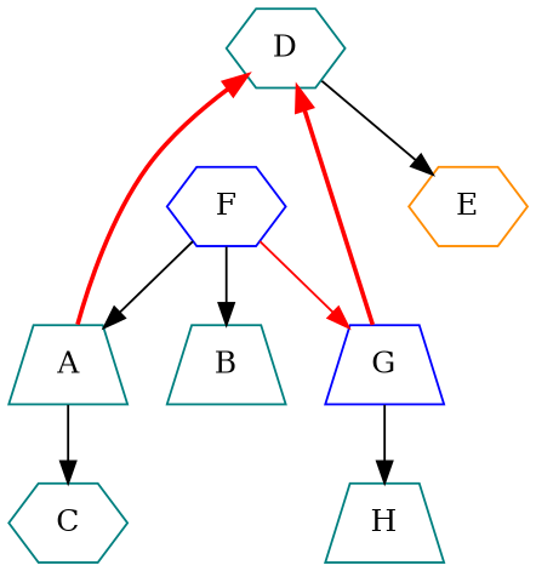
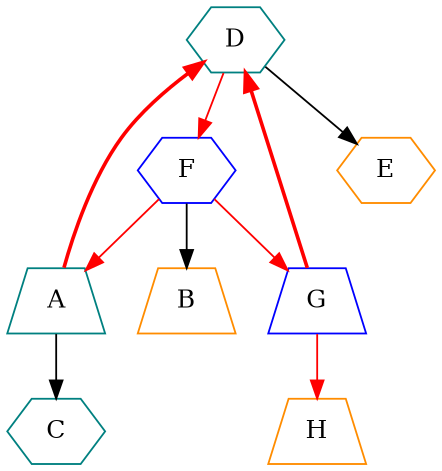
  digraph {
    node [color=teal shape=hexagon]
    edge [color=red style=solid]
    n1 [label=D]
    n2 [color=blue label=F]
    n3 [color=darkorange label=E]
    n4 [label=A shape=trapezium]
    n5 [color=blue label=G shape=trapezium]
-   n6 [label=B shape=trapezium]
+   n6 [color=darkorange label=B shape=trapezium]
    n7 [label=C]
-   n8 [label=H shape=trapezium]
+   n8 [color=darkorange label=H shape=trapezium]
+   n1 -> n2
    n1 -> n3 [color=""]
-   n2 -> n4 [color=black]
+   n2 -> n4
    n2 -> n5
    n2 -> n6 [color=""]
    n4 -> n1 [style=bold]
    n4 -> n7 [color=""]
    n5 -> n1 [style=bold]
-   n5 -> n8 [color=""]
+   n5 -> n8
  }
